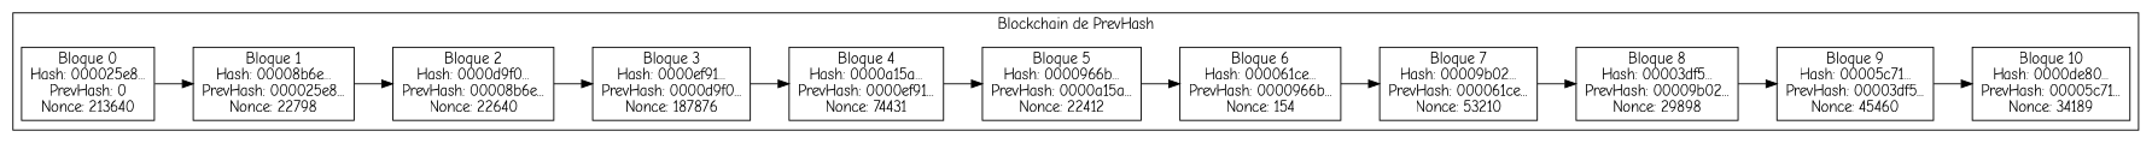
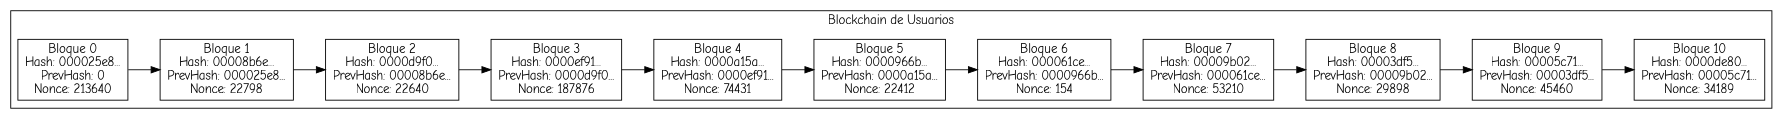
  digraph {
    rankdir=LR
    fontname="Comic Neue"
    node [shape=record fontname="Comic Neue"]
    edge [fontname="Comic Neue"]
    n1 [label="Bloque 0\nHash: 000025e8...\nPrevHash: 0\nNonce: 213640"]
    n2 [label="Bloque 1\nHash: 00008b6e...\nPrevHash: 000025e8...\nNonce: 22798"]
    n3 [label="Bloque 2\nHash: 0000d9f0...\nPrevHash: 00008b6e...\nNonce: 22640"]
    n4 [label="Bloque 3\nHash: 0000ef91...\nPrevHash: 0000d9f0...\nNonce: 187876"]
    n5 [label="Bloque 4\nHash: 0000a15a...\nPrevHash: 0000ef91...\nNonce: 74431"]
    n6 [label="Bloque 5\nHash: 0000966b...\nPrevHash: 0000a15a...\nNonce: 22412"]
    n7 [label="Bloque 6\nHash: 000061ce...\nPrevHash: 0000966b...\nNonce: 154"]
    n8 [label="Bloque 7\nHash: 00009b02...\nPrevHash: 000061ce...\nNonce: 53210"]
    n9 [label="Bloque 8\nHash: 00003df5...\nPrevHash: 00009b02...\nNonce: 29898"]
    n10 [label="Bloque 9\nHash: 00005c71...\nPrevHash: 00003df5...\nNonce: 45460"]
    n11 [label="Bloque 10\nHash: 0000de80...\nPrevHash: 00005c71...\nNonce: 34189"]
    subgraph cluster_1 {
-     label="Blockchain de PrevHash"
+     label="Blockchain de Usuarios"
      n1
      n2
      n3
      n4
      n5
      n6
      n7
      n8
      n9
      n10
      n11
    }
    n1 -> n2
    n2 -> n3
    n3 -> n4
    n4 -> n5
    n5 -> n6
    n6 -> n7
    n7 -> n8
    n8 -> n9
    n9 -> n10
    n10 -> n11
  }
